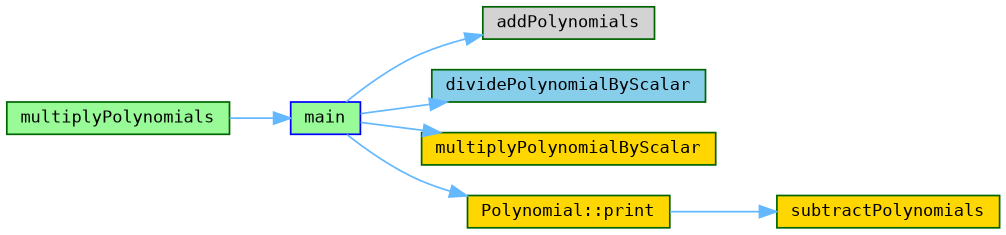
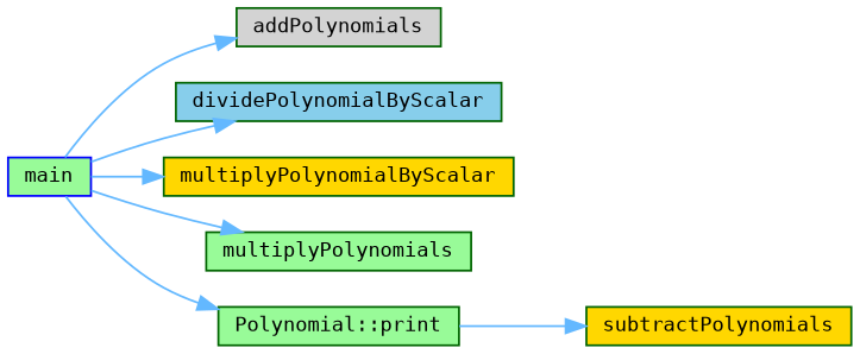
  digraph {
    fontname="DejaVu Sans Mono"
    rankdir=LR
    node [color=darkgreen fillcolor=gold fontname="DejaVu Sans Mono" fontsize=10 shape=box style=filled]
    edge [color=steelblue1 fontname="DejaVu Sans Mono" fontsize=10 labelfontname=Helvetica labelfontsize=10 style=solid]
    n1 [color=blue fillcolor=palegreen fontcolor=black height=0.2 label=main width=0.4]
    n2 [fillcolor=lightgrey height=0.2 label=addPolynomials width=0.4]
    n3 [fillcolor=skyblue height=0.2 label=dividePolynomialByScalar width=0.4]
    n4 [height=0.2 label=multiplyPolynomialByScalar width=0.4]
    n5 [fillcolor=palegreen height=0.2 label=multiplyPolynomials width=0.4]
-   n6 [height=0.2 label="Polynomial::print" width=0.4]
+   n6 [fillcolor=palegreen height=0.2 label="Polynomial::print" width=0.4]
    n7 [height=0.2 label=subtractPolynomials width=0.4]
    n1 -> n2
    n1 -> n3
    n1 -> n4
-   n5 -> n1
+   n1 -> n5
    n1 -> n6
    n6 -> n7
  }
